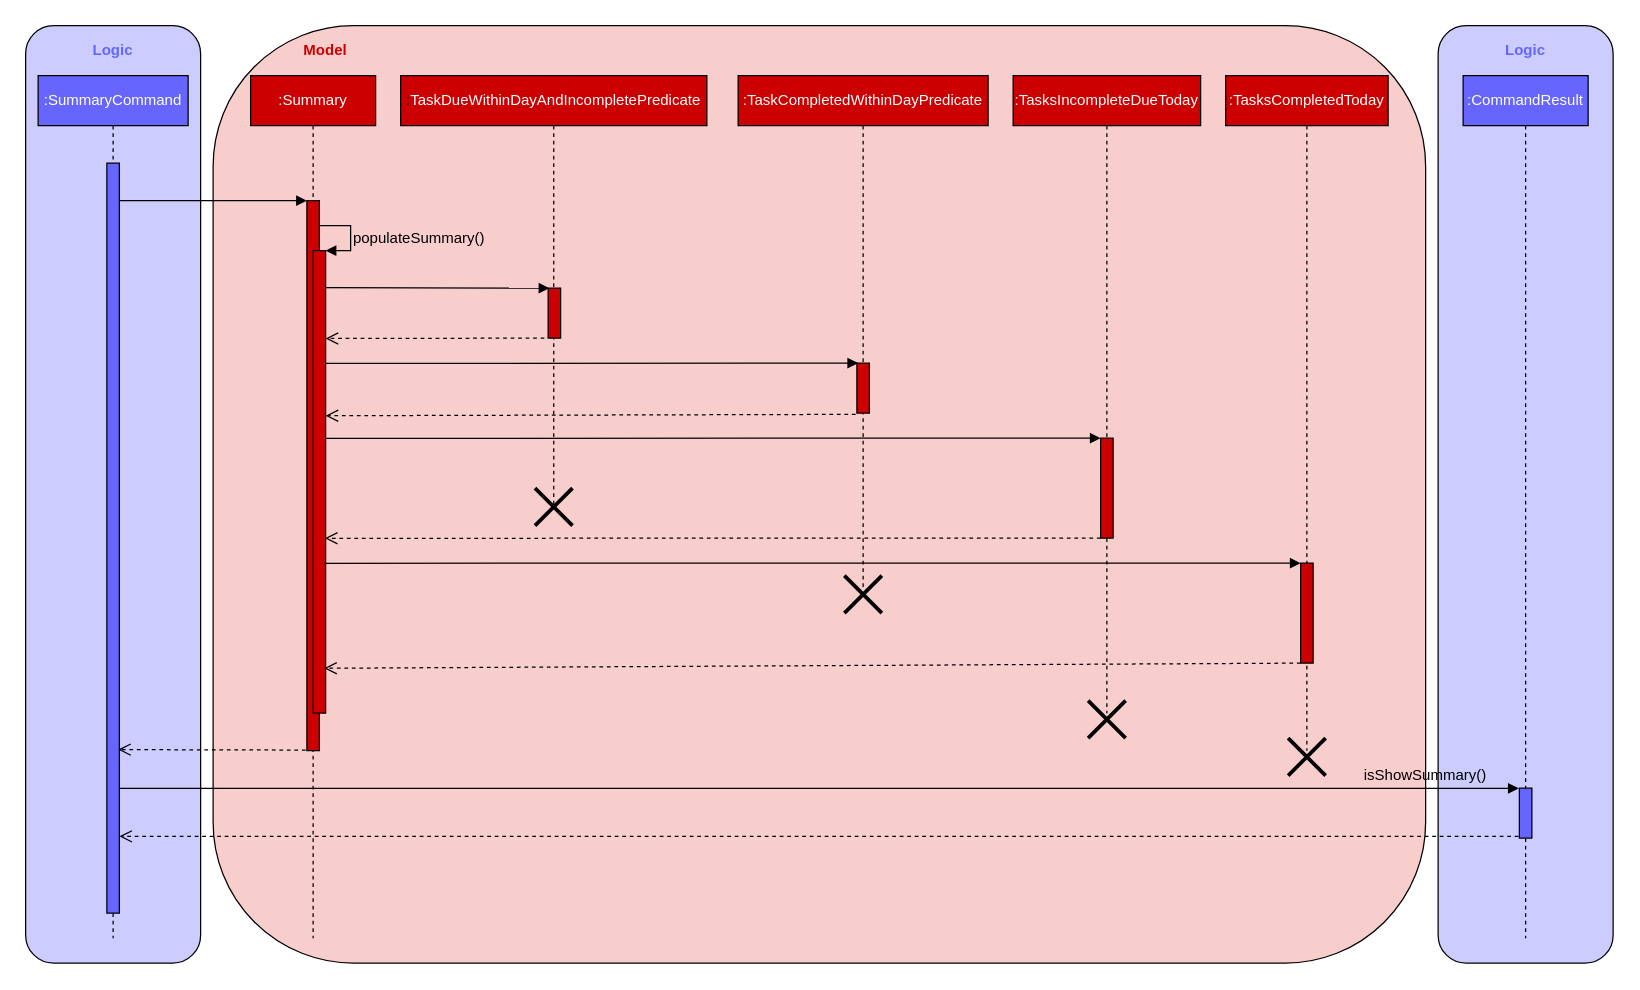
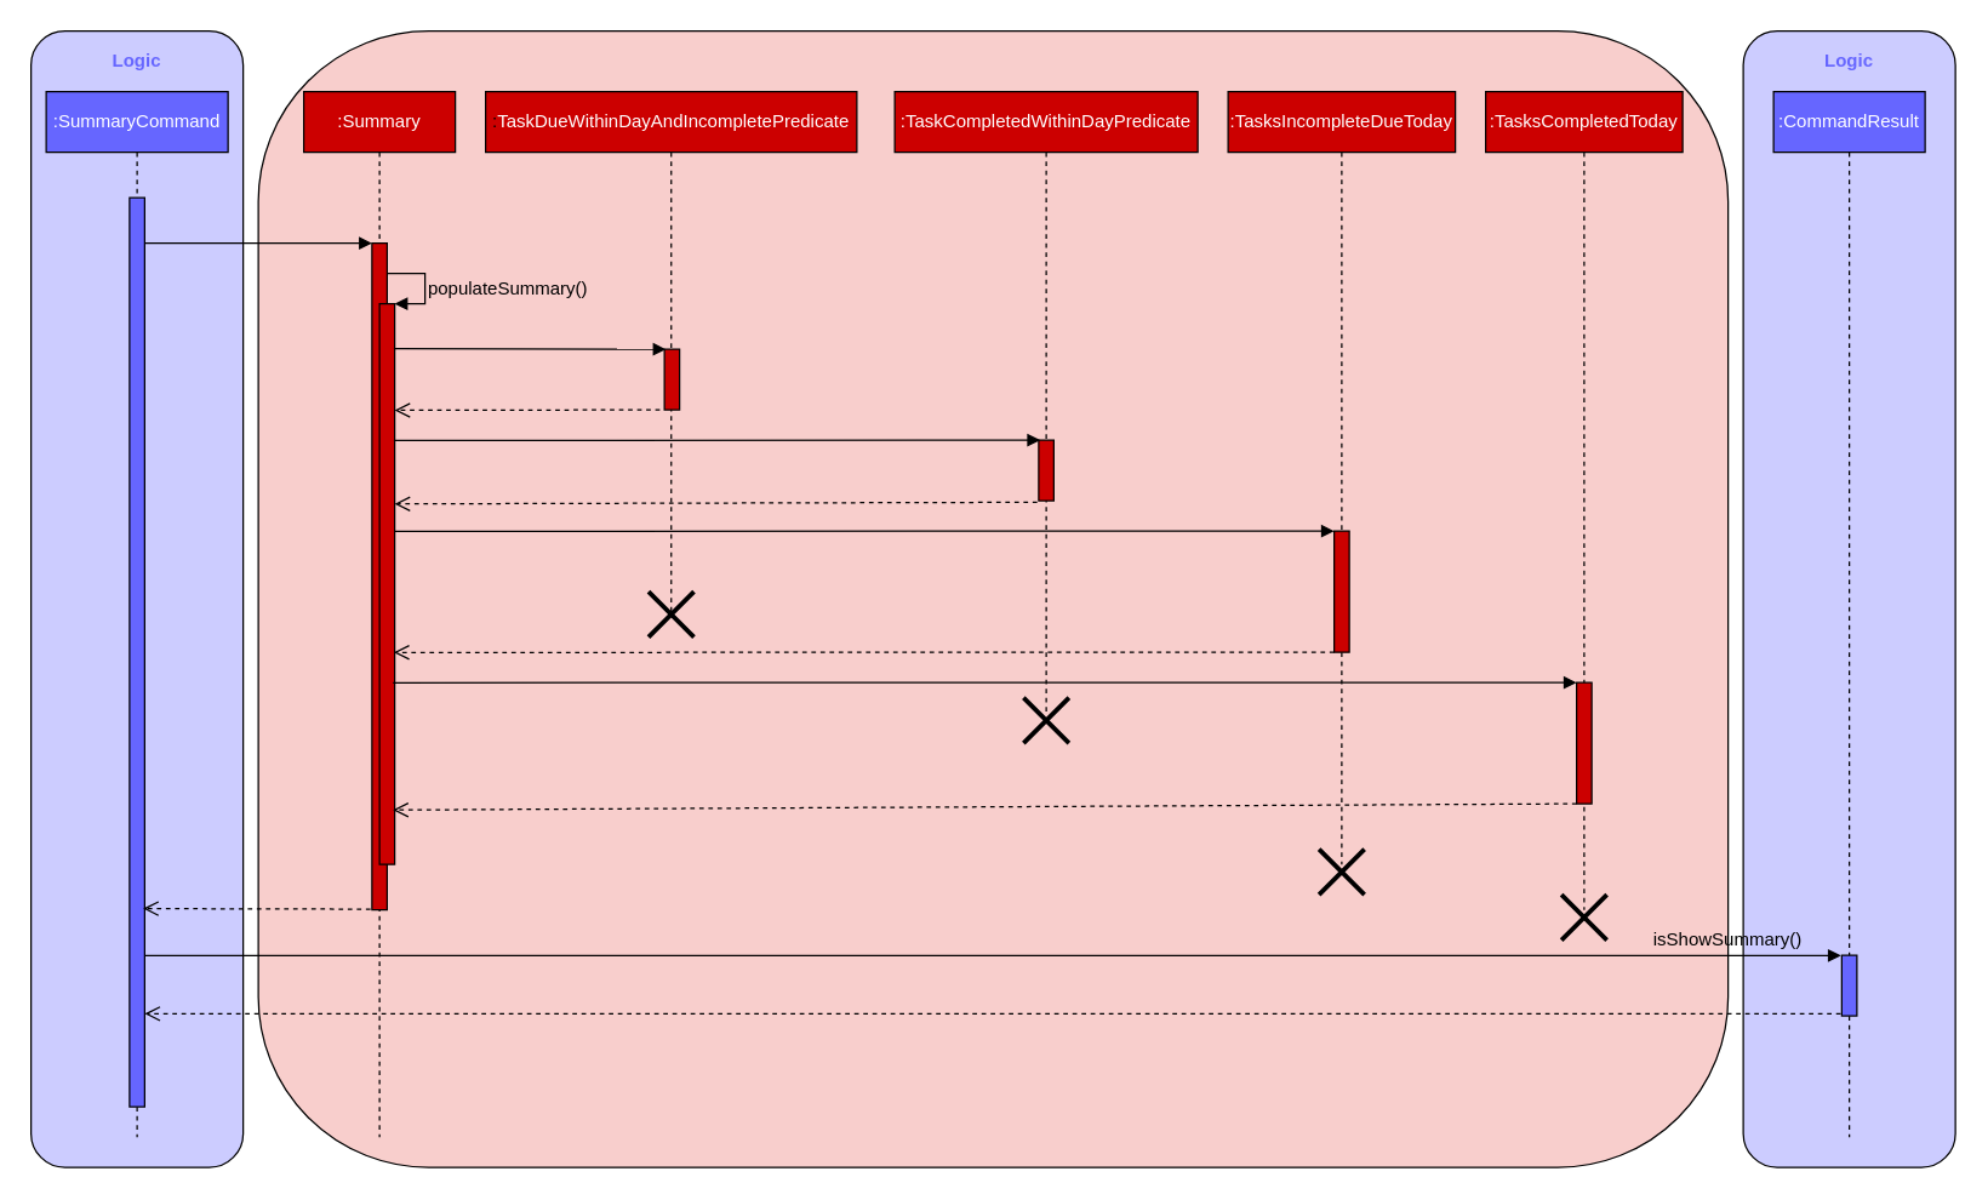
  <mxCell id="0" />
  <mxCell id="1" parent="0" />
  <mxCell id="2" value="" style="rounded=1;whiteSpace=wrap;html=1;fillColor=#CCCCFF;arcSize=16;" parent="1" vertex="1"><mxGeometry x="1150" y="20" width="140" height="750" as="geometry" /></mxCell>
  <mxCell id="3" value="" style="rounded=1;whiteSpace=wrap;html=1;fillColor=#F8CECC;" parent="1" vertex="1"><mxGeometry x="170" y="20" width="970" height="750" as="geometry" /></mxCell>
  <mxCell id="4" value="" style="rounded=1;whiteSpace=wrap;html=1;fillColor=#CCCCFF;arcSize=16;" parent="1" vertex="1"><mxGeometry x="20" y="20" width="140" height="750" as="geometry" /></mxCell>
  <mxCell id="5" value="&lt;font color=&quot;#ffffff&quot;&gt;:SummaryCommand&lt;/font&gt;" style="shape=umlLifeline;perimeter=lifelinePerimeter;whiteSpace=wrap;html=1;container=1;collapsible=0;recursiveResize=0;outlineConnect=0;fillColor=#6666FF;" parent="1" vertex="1"><mxGeometry x="30" y="60" width="120" height="690" as="geometry" /></mxCell>
  <mxCell id="6" value="" style="html=1;points=[];perimeter=orthogonalPerimeter;fillColor=#6666FF;" parent="5" vertex="1"><mxGeometry x="55" y="70" width="10" height="600" as="geometry" /></mxCell>
  <mxCell id="7" value="&lt;font color=&quot;#ffffff&quot;&gt;:Summary&lt;/font&gt;" style="shape=umlLifeline;perimeter=lifelinePerimeter;whiteSpace=wrap;html=1;container=1;collapsible=0;recursiveResize=0;outlineConnect=0;fillColor=#CC0000;" parent="1" vertex="1"><mxGeometry x="200" y="60" width="100" height="690" as="geometry" /></mxCell>
  <mxCell id="8" value="" style="html=1;points=[];perimeter=orthogonalPerimeter;fillColor=#CC0000;" parent="7" vertex="1"><mxGeometry x="45" y="100" width="10" height="440" as="geometry" /></mxCell>
  <mxCell id="9" value="" style="html=1;points=[];perimeter=orthogonalPerimeter;fillColor=#CC0000;" parent="7" vertex="1"><mxGeometry x="50" y="140" width="10" height="370" as="geometry" /></mxCell>
  <mxCell id="10" value="" style="edgeStyle=orthogonalEdgeStyle;html=1;align=left;spacingLeft=2;endArrow=block;rounded=0;entryX=1;entryY=0;" parent="7" target="9" edge="1"><mxGeometry relative="1" as="geometry"><mxPoint x="55" y="120" as="sourcePoint" /><Array as="points"><mxPoint x="80" y="120" /></Array></mxGeometry></mxCell>
  <mxCell id="11" value=":&lt;font color=&quot;#ffffff&quot;&gt;TaskDueWithinDayAndIncompletePredicate&lt;/font&gt;" style="shape=umlLifeline;perimeter=lifelinePerimeter;whiteSpace=wrap;html=1;container=1;collapsible=0;recursiveResize=0;outlineConnect=0;fillColor=#CC0000;" parent="1" vertex="1"><mxGeometry x="320" y="60" width="245" height="345" as="geometry" /></mxCell>
  <mxCell id="12" value="" style="html=1;points=[];perimeter=orthogonalPerimeter;fillColor=#CC0000;" parent="11" vertex="1"><mxGeometry x="118" y="170" width="10" height="40" as="geometry" /></mxCell>
  <mxCell id="13" value="" style="shape=umlDestroy;whiteSpace=wrap;html=1;strokeWidth=3;" parent="11" vertex="1"><mxGeometry x="107.5" y="330" width="30" height="30" as="geometry" /></mxCell>
  <mxCell id="14" value="&lt;font color=&quot;#ffffff&quot;&gt;:TaskCompletedWithinDayPredicate&lt;/font&gt;" style="shape=umlLifeline;perimeter=lifelinePerimeter;whiteSpace=wrap;html=1;container=1;collapsible=0;recursiveResize=0;outlineConnect=0;fillColor=#CC0000;" parent="1" vertex="1"><mxGeometry x="590" y="60" width="200" height="410" as="geometry" /></mxCell>
  <mxCell id="15" value="" style="html=1;points=[];perimeter=orthogonalPerimeter;fillColor=#CC0000;" parent="14" vertex="1"><mxGeometry x="95" y="230" width="10" height="40" as="geometry" /></mxCell>
  <mxCell id="16" value="&lt;font color=&quot;#ffffff&quot;&gt;:TasksIncompleteDueToday&lt;/font&gt;" style="shape=umlLifeline;perimeter=lifelinePerimeter;whiteSpace=wrap;html=1;container=1;collapsible=0;recursiveResize=0;outlineConnect=0;fillColor=#CC0000;" parent="1" vertex="1"><mxGeometry x="810" y="60" width="150" height="510" as="geometry" /></mxCell>
  <mxCell id="17" value="" style="html=1;points=[];perimeter=orthogonalPerimeter;fillColor=#CC0000;" parent="16" vertex="1"><mxGeometry x="70" y="290" width="10" height="80" as="geometry" /></mxCell>
  <mxCell id="18" value="" style="shape=umlDestroy;whiteSpace=wrap;html=1;strokeWidth=3;" parent="16" vertex="1"><mxGeometry x="60" y="500" width="30" height="30" as="geometry" /></mxCell>
  <mxCell id="19" value="&lt;font color=&quot;#ffffff&quot;&gt;:TasksCompletedToday&lt;/font&gt;" style="shape=umlLifeline;perimeter=lifelinePerimeter;whiteSpace=wrap;html=1;container=1;collapsible=0;recursiveResize=0;outlineConnect=0;fillColor=#CC0000;" parent="1" vertex="1"><mxGeometry x="980" y="60" width="130" height="540" as="geometry" /></mxCell>
  <mxCell id="20" value="" style="html=1;points=[];perimeter=orthogonalPerimeter;fillColor=#CC0000;" parent="19" vertex="1"><mxGeometry x="60" y="390" width="10" height="80" as="geometry" /></mxCell>
  <mxCell id="21" value="" style="shape=umlDestroy;whiteSpace=wrap;html=1;strokeWidth=3;" parent="19" vertex="1"><mxGeometry x="50" y="530" width="30" height="30" as="geometry" /></mxCell>
  <mxCell id="22" value="&lt;font color=&quot;#ffffff&quot;&gt;:CommandResult&lt;/font&gt;" style="shape=umlLifeline;perimeter=lifelinePerimeter;whiteSpace=wrap;html=1;container=1;collapsible=0;recursiveResize=0;outlineConnect=0;fillColor=#6666FF;" parent="1" vertex="1"><mxGeometry x="1170" y="60" width="100" height="690" as="geometry" /></mxCell>
  <mxCell id="23" value="" style="html=1;points=[];perimeter=orthogonalPerimeter;fillColor=#6666FF;" parent="22" vertex="1"><mxGeometry x="45" y="570" width="10" height="40" as="geometry" /></mxCell>
  <mxCell id="24" value="" style="html=1;verticalAlign=bottom;endArrow=block;entryX=0;entryY=0;entryDx=0;entryDy=0;entryPerimeter=0;" parent="1" source="6" target="8" edge="1"><mxGeometry width="80" relative="1" as="geometry"><mxPoint x="124" y="160" as="sourcePoint" /><mxPoint x="220" y="160" as="targetPoint" /></mxGeometry></mxCell>
  <mxCell id="25" value="" style="html=1;verticalAlign=bottom;endArrow=block;entryX=0.1;entryY=0;entryDx=0;entryDy=0;entryPerimeter=0;exitX=0.943;exitY=0.08;exitDx=0;exitDy=0;exitPerimeter=0;" parent="1" source="9" target="12" edge="1"><mxGeometry width="80" relative="1" as="geometry"><mxPoint x="270" y="230" as="sourcePoint" /><mxPoint x="430" y="230" as="targetPoint" /></mxGeometry></mxCell>
  <mxCell id="26" value="" style="html=1;verticalAlign=bottom;endArrow=block;entryX=0.1;entryY=0;entryDx=0;entryDy=0;entryPerimeter=0;exitX=0.943;exitY=0.244;exitDx=0;exitDy=0;exitPerimeter=0;" parent="1" source="9" target="15" edge="1"><mxGeometry width="80" relative="1" as="geometry"><mxPoint x="270" y="290" as="sourcePoint" /><mxPoint x="680" y="290" as="targetPoint" /></mxGeometry></mxCell>
  <mxCell id="27" value="" style="html=1;verticalAlign=bottom;endArrow=open;dashed=1;endSize=8;exitX=-0.1;exitY=1.025;exitDx=0;exitDy=0;exitPerimeter=0;entryX=1;entryY=0.357;entryDx=0;entryDy=0;entryPerimeter=0;" parent="1" source="15" target="9" edge="1"><mxGeometry relative="1" as="geometry"><mxPoint x="680" y="330" as="sourcePoint" /><mxPoint x="270" y="332" as="targetPoint" /></mxGeometry></mxCell>
  <mxCell id="28" value="" style="html=1;verticalAlign=bottom;endArrow=block;exitX=1;exitY=0.406;exitDx=0;exitDy=0;exitPerimeter=0;" parent="1" source="9" edge="1"><mxGeometry width="80" relative="1" as="geometry"><mxPoint x="270" y="350" as="sourcePoint" /><mxPoint x="880" y="350" as="targetPoint" /></mxGeometry></mxCell>
  <mxCell id="29" value="" style="html=1;verticalAlign=bottom;endArrow=open;dashed=1;endSize=8;entryX=0.943;entryY=0.622;entryDx=0;entryDy=0;entryPerimeter=0;" parent="1" target="9" edge="1"><mxGeometry relative="1" as="geometry"><mxPoint x="880" y="430" as="sourcePoint" /><mxPoint x="270" y="430" as="targetPoint" /></mxGeometry></mxCell>
  <mxCell id="30" value="" style="html=1;verticalAlign=bottom;endArrow=block;exitX=0.886;exitY=0.676;exitDx=0;exitDy=0;exitPerimeter=0;" parent="1" source="9" edge="1"><mxGeometry width="80" relative="1" as="geometry"><mxPoint x="300" y="450" as="sourcePoint" /><mxPoint x="1040" y="450" as="targetPoint" /></mxGeometry></mxCell>
  <mxCell id="31" value="" style="html=1;verticalAlign=bottom;endArrow=open;dashed=1;endSize=8;entryX=0.886;entryY=0.903;entryDx=0;entryDy=0;entryPerimeter=0;" parent="1" target="9" edge="1"><mxGeometry relative="1" as="geometry"><mxPoint x="1040" y="530" as="sourcePoint" /><mxPoint x="280" y="534" as="targetPoint" /></mxGeometry></mxCell>
  <mxCell id="32" value="" style="html=1;verticalAlign=bottom;endArrow=open;dashed=1;endSize=8;exitX=-0.3;exitY=1;exitDx=0;exitDy=0;exitPerimeter=0;entryX=1;entryY=0.19;entryDx=0;entryDy=0;entryPerimeter=0;" parent="1" source="12" target="9" edge="1"><mxGeometry relative="1" as="geometry"><mxPoint x="340" y="270" as="sourcePoint" /><mxPoint x="270" y="272" as="targetPoint" /></mxGeometry></mxCell>
  <mxCell id="33" value="" style="html=1;verticalAlign=bottom;endArrow=open;dashed=1;endSize=8;exitX=-0.1;exitY=0.999;exitDx=0;exitDy=0;exitPerimeter=0;entryX=0.9;entryY=0.782;entryDx=0;entryDy=0;entryPerimeter=0;" parent="1" source="8" target="6" edge="1"><mxGeometry relative="1" as="geometry"><mxPoint x="240" y="600" as="sourcePoint" /><mxPoint x="170" y="600" as="targetPoint" /></mxGeometry></mxCell>
  <mxCell id="34" value="" style="html=1;verticalAlign=bottom;endArrow=block;entryX=-0.054;entryY=0.004;entryDx=0;entryDy=0;entryPerimeter=0;" parent="1" source="6" target="23" edge="1"><mxGeometry x="0.878" width="80" relative="1" as="geometry"><mxPoint x="1100" y="630" as="sourcePoint" /><mxPoint x="1174" y="629" as="targetPoint" /><mxPoint as="offset" /></mxGeometry></mxCell>
  <mxCell id="35" value="" style="html=1;verticalAlign=bottom;endArrow=open;dashed=1;endSize=8;exitX=-0.071;exitY=0.964;exitDx=0;exitDy=0;exitPerimeter=0;" parent="1" source="23" target="6" edge="1"><mxGeometry relative="1" as="geometry"><mxPoint x="1170" y="670" as="sourcePoint" /><mxPoint x="1090" y="670" as="targetPoint" /></mxGeometry></mxCell>
- <mxCell id="36" value="&lt;b&gt;&lt;font style=&quot;font-size: 12px&quot; color=&quot;#cc0000&quot;&gt;Model&lt;/font&gt;&lt;/b&gt;" style="text;html=1;strokeColor=none;fillColor=none;align=center;verticalAlign=middle;whiteSpace=wrap;rounded=0;" parent="1" vertex="1"><mxGeometry x="240" y="30" width="40" height="20" as="geometry" /></mxCell>
  <mxCell id="37" value="&lt;b&gt;&lt;font style=&quot;font-size: 12px&quot; color=&quot;#6666ff&quot;&gt;Logic&lt;/font&gt;&lt;/b&gt;" style="text;html=1;strokeColor=none;fillColor=none;align=center;verticalAlign=middle;whiteSpace=wrap;rounded=0;" parent="1" vertex="1"><mxGeometry x="70" y="30" width="40" height="20" as="geometry" /></mxCell>
  <mxCell id="38" value="&lt;b&gt;&lt;font style=&quot;font-size: 12px&quot; color=&quot;#6666ff&quot;&gt;Logic&lt;/font&gt;&lt;/b&gt;" style="text;html=1;strokeColor=none;fillColor=none;align=center;verticalAlign=middle;whiteSpace=wrap;rounded=0;" parent="1" vertex="1"><mxGeometry x="1200" y="30" width="40" height="20" as="geometry" /></mxCell>
  <mxCell id="39" value="" style="shape=umlDestroy;whiteSpace=wrap;html=1;strokeWidth=3;" parent="1" vertex="1"><mxGeometry x="675" y="460" width="30" height="30" as="geometry" /></mxCell>
  <mxCell id="40" value="populateSummary()" style="text;html=1;strokeColor=none;fillColor=none;align=center;verticalAlign=middle;whiteSpace=wrap;rounded=0;" parent="1" vertex="1"><mxGeometry x="315" y="180" width="40" height="20" as="geometry" /></mxCell>
  <mxCell id="41" value="isShowSummary()" style="text;html=1;strokeColor=none;fillColor=none;align=center;verticalAlign=middle;whiteSpace=wrap;rounded=0;" parent="1" vertex="1"><mxGeometry x="1120" y="610" width="40" height="20" as="geometry" /></mxCell>
